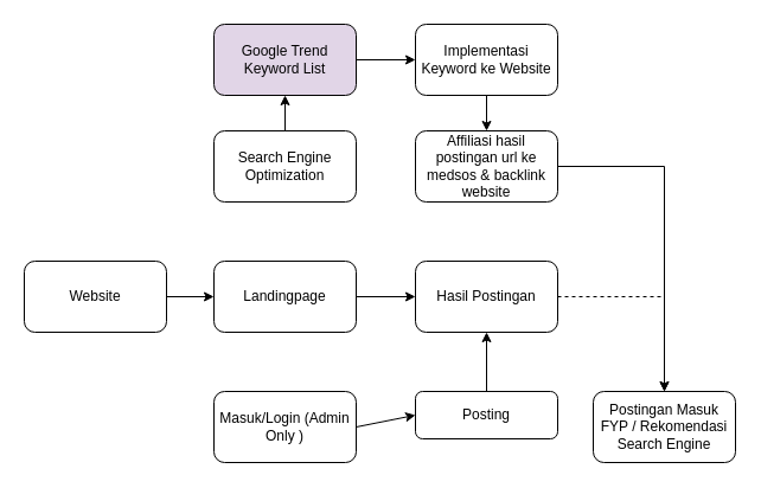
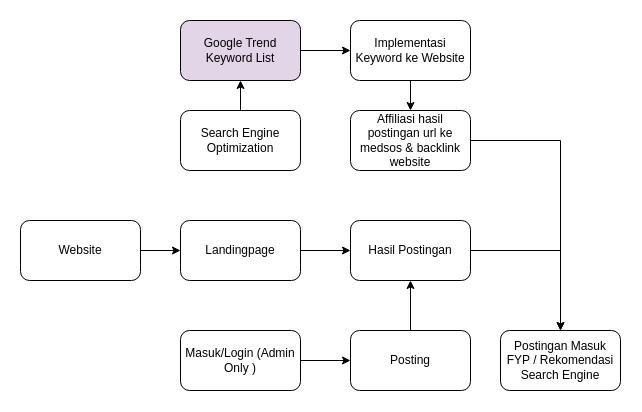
  <mxCell id="0" />
  <mxCell id="1" parent="0" />
  <mxCell id="2" value="Website" style="rounded=1;whiteSpace=wrap;html=1;" vertex="1" parent="1"><mxGeometry x="20" y="220" width="120" height="60" as="geometry" /></mxCell>
  <mxCell id="3" value="Masuk/Login (Admin Only )" style="rounded=1;whiteSpace=wrap;html=1;" vertex="1" parent="1"><mxGeometry x="180" y="330" width="120" height="60" as="geometry" /></mxCell>
- <mxCell id="4" value="Posting" style="rounded=1;whiteSpace=wrap;html=1;" vertex="1" parent="1"><mxGeometry x="350" y="330" width="120" height="40" as="geometry" /></mxCell>
+ <mxCell id="4" value="Posting" style="rounded=1;whiteSpace=wrap;html=1;" vertex="1" parent="1"><mxGeometry x="350" y="330" width="120" height="60" as="geometry" /></mxCell>
  <mxCell id="5" value="" style="endArrow=classic;html=1;rounded=0;exitX=1;exitY=0.5;exitDx=0;exitDy=0;entryX=0;entryY=0.5;entryDx=0;entryDy=0;" edge="1" parent="1" source="3" target="4"><mxGeometry width="50" height="50" relative="1" as="geometry"><mxPoint x="370" y="390" as="sourcePoint" /><mxPoint x="420" y="340" as="targetPoint" /></mxGeometry></mxCell>
  <mxCell id="6" value="Landingpage" style="rounded=1;whiteSpace=wrap;html=1;" vertex="1" parent="1"><mxGeometry x="180" y="220" width="120" height="60" as="geometry" /></mxCell>
  <mxCell id="7" value="Search Engine Optimization" style="rounded=1;whiteSpace=wrap;html=1;" vertex="1" parent="1"><mxGeometry x="180" y="110" width="120" height="60" as="geometry" /></mxCell>
  <mxCell id="8" value="" style="endArrow=classic;html=1;rounded=0;exitX=1;exitY=0.5;exitDx=0;exitDy=0;entryX=0;entryY=0.5;entryDx=0;entryDy=0;" edge="1" parent="1" source="2" target="6"><mxGeometry width="50" height="50" relative="1" as="geometry"><mxPoint x="370" y="390" as="sourcePoint" /><mxPoint x="420" y="340" as="targetPoint" /></mxGeometry></mxCell>
  <mxCell id="9" value="Hasil Postingan" style="rounded=1;whiteSpace=wrap;html=1;" vertex="1" parent="1"><mxGeometry x="350" y="220" width="120" height="60" as="geometry" /></mxCell>
  <mxCell id="10" value="" style="endArrow=classic;html=1;rounded=0;exitX=1;exitY=0.5;exitDx=0;exitDy=0;entryX=0;entryY=0.5;entryDx=0;entryDy=0;" edge="1" parent="1" source="6" target="9"><mxGeometry width="50" height="50" relative="1" as="geometry"><mxPoint x="370" y="270" as="sourcePoint" /><mxPoint x="420" y="220" as="targetPoint" /></mxGeometry></mxCell>
  <mxCell id="11" value="" style="endArrow=classic;html=1;rounded=0;exitX=0.5;exitY=0;exitDx=0;exitDy=0;entryX=0.5;entryY=1;entryDx=0;entryDy=0;" edge="1" parent="1" source="4" target="9"><mxGeometry width="50" height="50" relative="1" as="geometry"><mxPoint x="370" y="270" as="sourcePoint" /><mxPoint x="420" y="220" as="targetPoint" /></mxGeometry></mxCell>
  <mxCell id="12" value="Google Trend Keyword List" style="rounded=1;whiteSpace=wrap;html=1;fillColor=#e1d5e7;" vertex="1" parent="1"><mxGeometry x="180" y="20" width="120" height="60" as="geometry" /></mxCell>
  <mxCell id="13" value="Implementasi Keyword ke Website" style="rounded=1;whiteSpace=wrap;html=1;" vertex="1" parent="1"><mxGeometry x="350" y="20" width="120" height="60" as="geometry" /></mxCell>
  <mxCell id="14" value="" style="endArrow=classic;html=1;rounded=0;exitX=0.5;exitY=0;exitDx=0;exitDy=0;entryX=0.5;entryY=1;entryDx=0;entryDy=0;" edge="1" parent="1" source="7" target="12"><mxGeometry width="50" height="50" relative="1" as="geometry"><mxPoint x="330" y="280" as="sourcePoint" /><mxPoint x="380" y="230" as="targetPoint" /></mxGeometry></mxCell>
  <mxCell id="15" value="" style="endArrow=classic;html=1;rounded=0;exitX=1;exitY=0.5;exitDx=0;exitDy=0;entryX=0;entryY=0.5;entryDx=0;entryDy=0;" edge="1" parent="1" source="12" target="13"><mxGeometry width="50" height="50" relative="1" as="geometry"><mxPoint x="330" y="280" as="sourcePoint" /><mxPoint x="380" y="230" as="targetPoint" /></mxGeometry></mxCell>
  <mxCell id="16" value="Affiliasi hasil postingan url ke medsos &amp;amp; backlink website" style="rounded=1;whiteSpace=wrap;html=1;" vertex="1" parent="1"><mxGeometry x="350" y="110" width="120" height="60" as="geometry" /></mxCell>
  <mxCell id="17" value="" style="endArrow=classic;html=1;rounded=0;exitX=0.5;exitY=1;exitDx=0;exitDy=0;entryX=0.5;entryY=0;entryDx=0;entryDy=0;" edge="1" parent="1" source="13" target="16"><mxGeometry width="50" height="50" relative="1" as="geometry"><mxPoint x="330" y="280" as="sourcePoint" /><mxPoint x="380" y="230" as="targetPoint" /></mxGeometry></mxCell>
  <mxCell id="18" value="Postingan Masuk FYP / Rekomendasi Search Engine" style="rounded=1;whiteSpace=wrap;html=1;" vertex="1" parent="1"><mxGeometry x="500" y="330" width="120" height="60" as="geometry" /></mxCell>
- <mxCell id="19" value="" style="endArrow=classic;html=1;rounded=0;entryX=0.5;entryY=0;entryDx=0;entryDy=0;exitX=1;exitY=0.5;exitDx=0;exitDy=0;dashed=1;" edge="1" parent="1" source="9" target="18"><mxGeometry width="50" height="50" relative="1" as="geometry"><mxPoint x="410" y="260" as="sourcePoint" /><mxPoint x="460" y="210" as="targetPoint" /><Array as="points"><mxPoint x="560" y="250" /></Array></mxGeometry></mxCell>
+ <mxCell id="19" value="" style="endArrow=classic;html=1;rounded=0;entryX=0.5;entryY=0;entryDx=0;entryDy=0;exitX=1;exitY=0.5;exitDx=0;exitDy=0;" edge="1" parent="1" source="9" target="18"><mxGeometry width="50" height="50" relative="1" as="geometry"><mxPoint x="410" y="260" as="sourcePoint" /><mxPoint x="460" y="210" as="targetPoint" /><Array as="points"><mxPoint x="560" y="250" /></Array></mxGeometry></mxCell>
  <mxCell id="20" value="" style="endArrow=classic;html=1;rounded=0;entryX=0.5;entryY=0;entryDx=0;entryDy=0;exitX=1;exitY=0.5;exitDx=0;exitDy=0;" edge="1" parent="1" source="16" target="18"><mxGeometry width="50" height="50" relative="1" as="geometry"><mxPoint x="410" y="260" as="sourcePoint" /><mxPoint x="460" y="210" as="targetPoint" /><Array as="points"><mxPoint x="560" y="140" /></Array></mxGeometry></mxCell>
